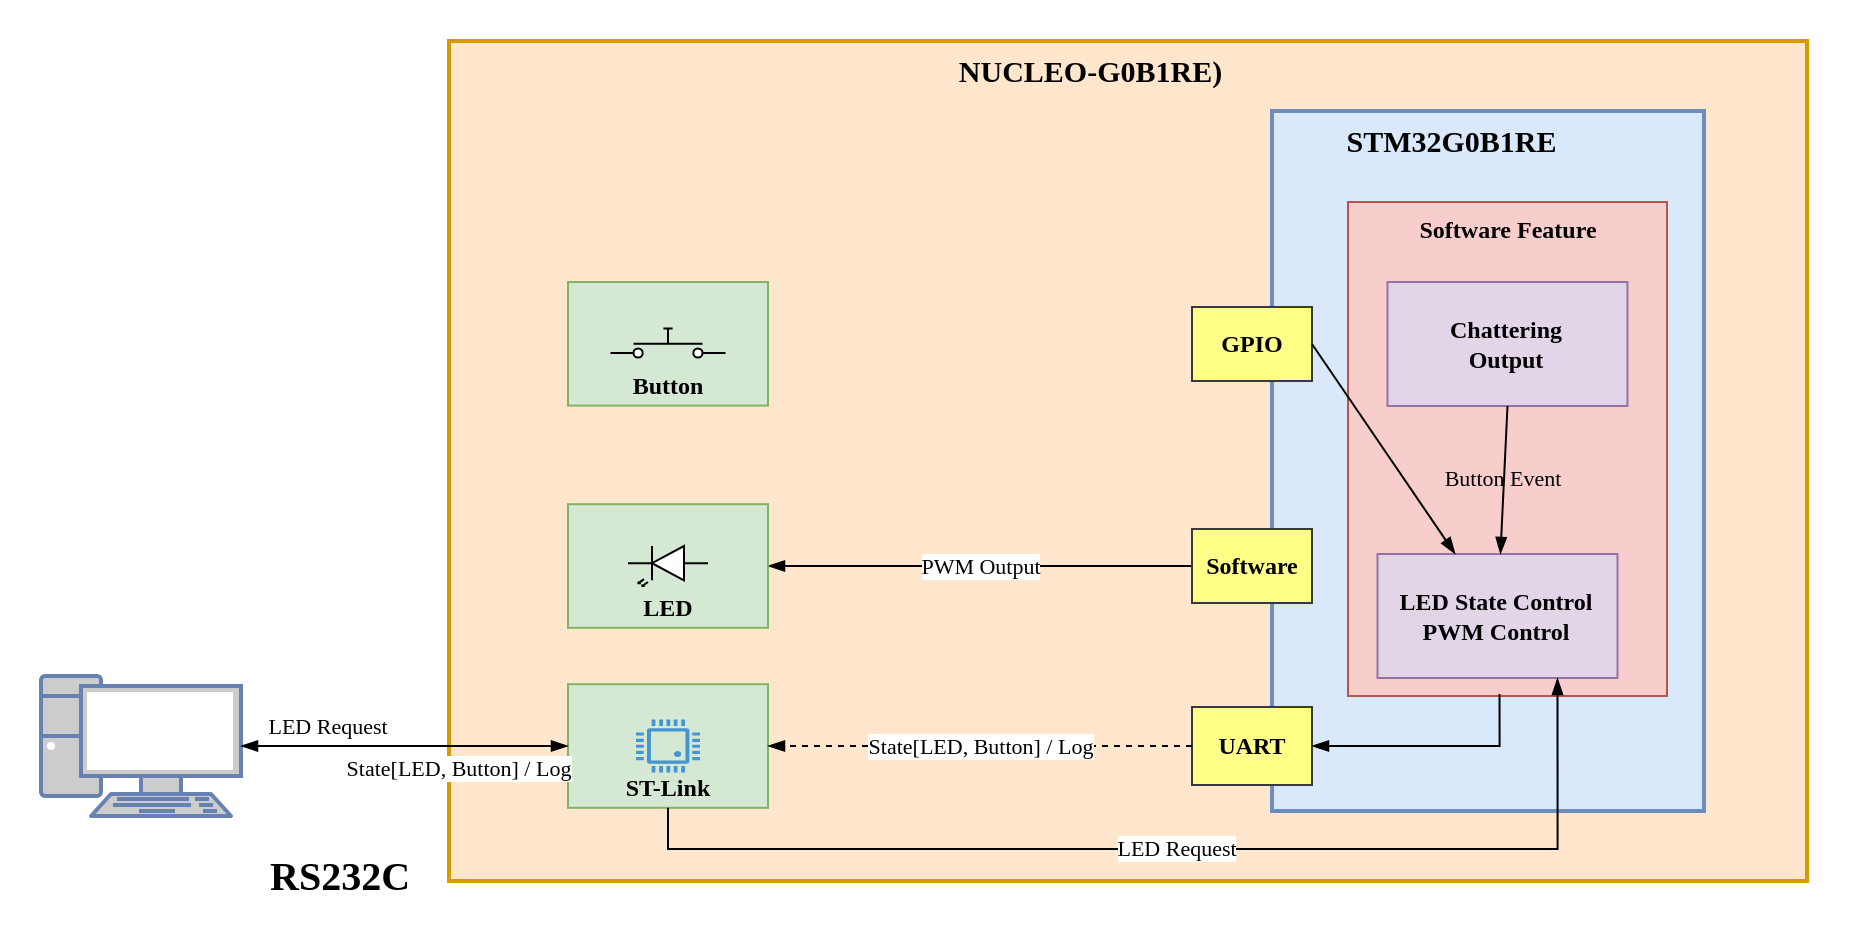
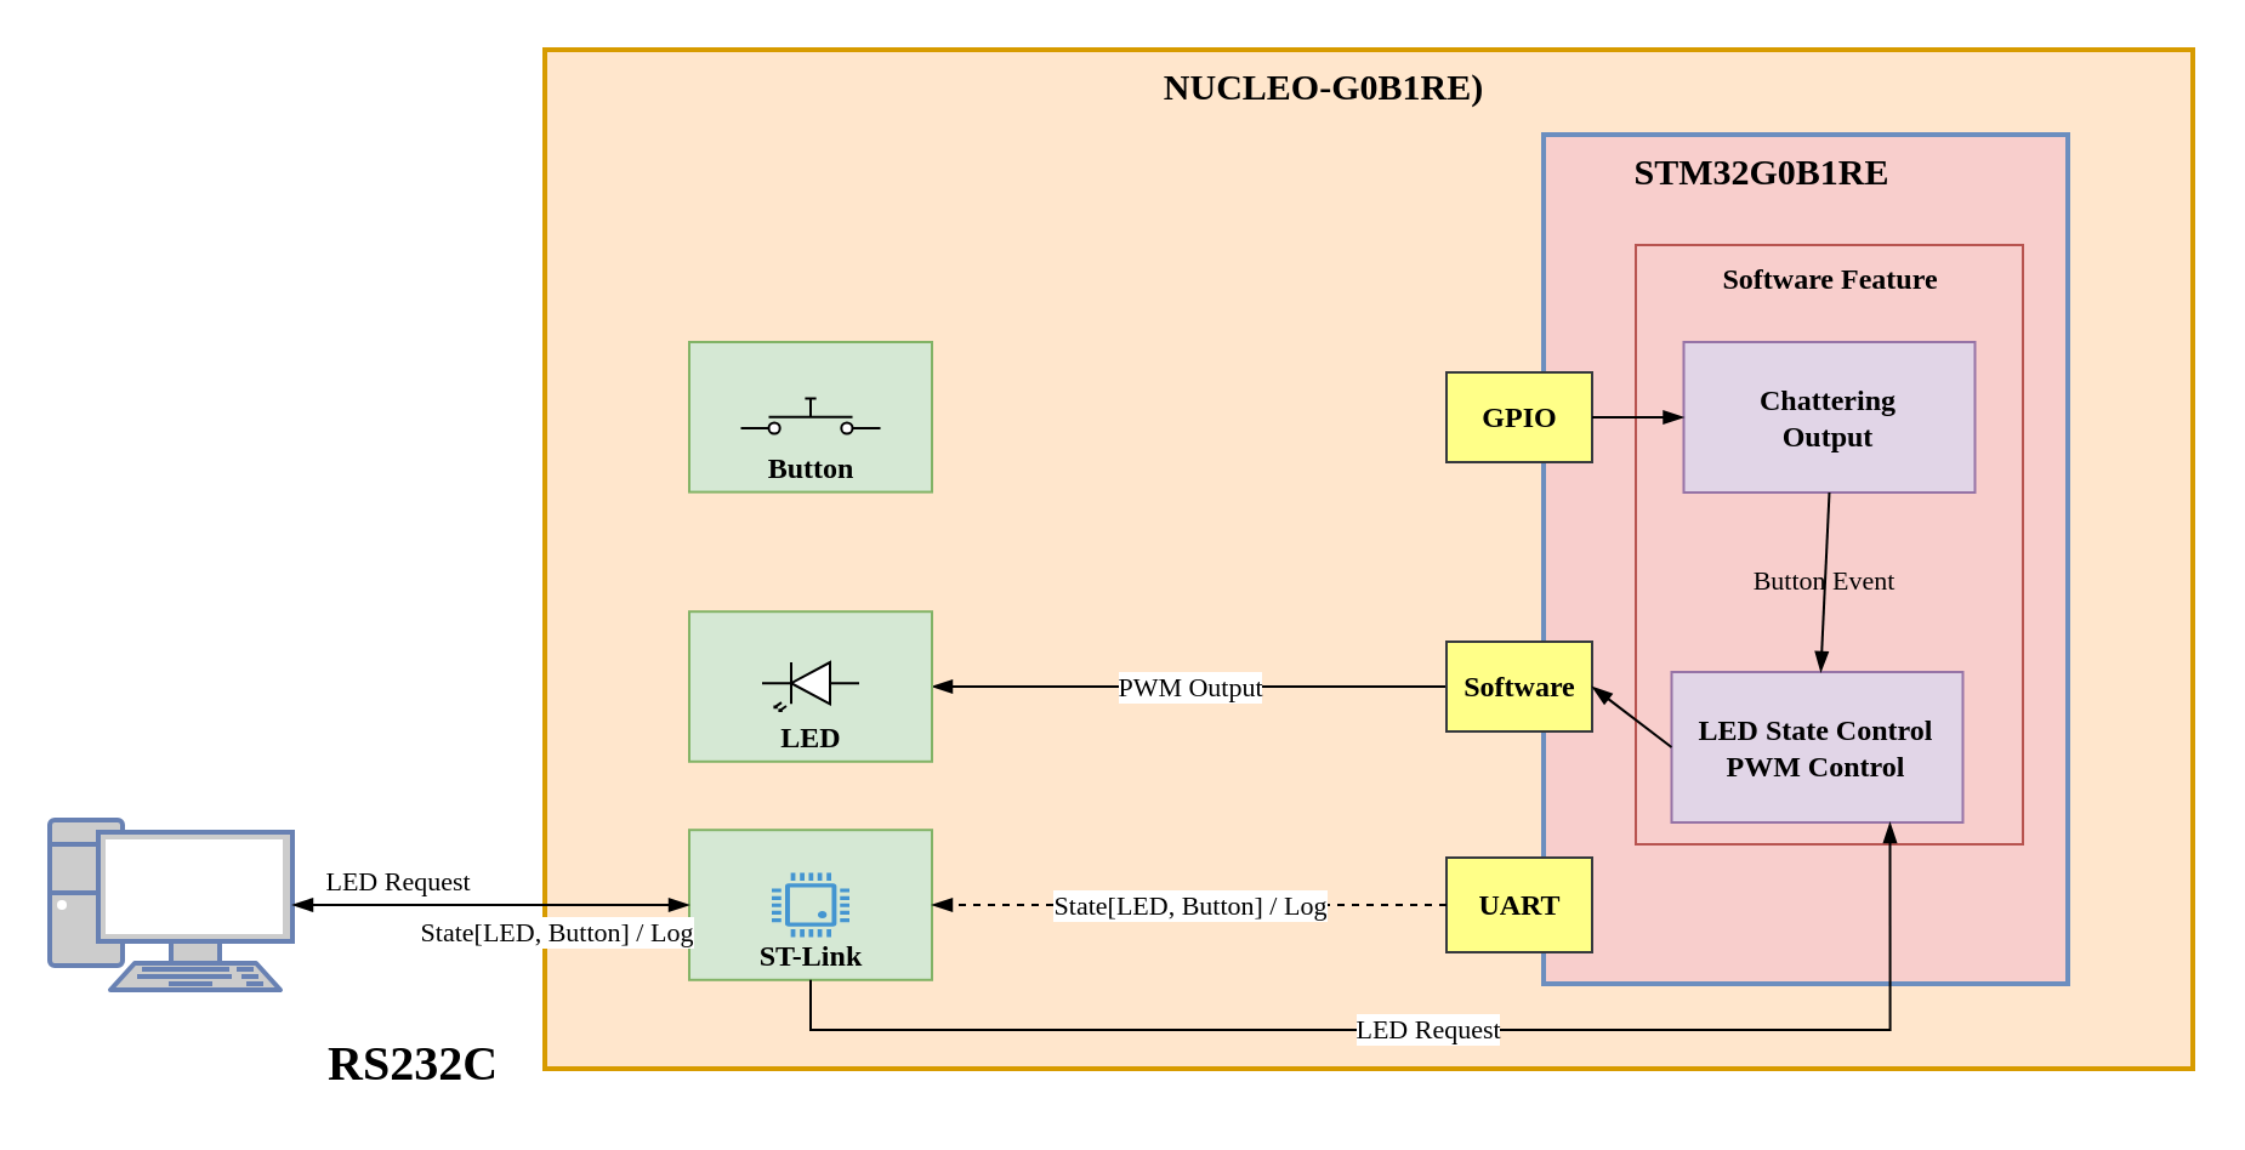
  <mxCell id="0" />
  <mxCell id="1" parent="0" />
  <mxCell id="2" value="&lt;div style=&quot;margin-top: 0pt; margin-bottom: 0pt; text-indent: -0.38in; font-size: 15px;&quot; class=&quot;O0&quot;&gt;&lt;span style=&quot;font-size: 15px; font-weight: bold;&quot;&gt;NUCLEO-G0B1RE)&lt;/span&gt;&lt;/div&gt;" style="rounded=0;whiteSpace=wrap;html=1;strokeWidth=2;align=center;horizontal=1;verticalAlign=top;fontSize=15;labelBackgroundColor=none;fontFamily=Calibri;fillColor=#ffe6cc;strokeColor=#d79b00;" parent="1" vertex="1"><mxGeometry x="224" y="20" width="679" height="420" as="geometry" /></mxCell>
- <mxCell id="3" value="&lt;div class=&quot;O0&quot; style=&quot;margin-top: 0pt; margin-bottom: 0pt; text-indent: -0.38in; font-size: 15px;&quot;&gt;&lt;div class=&quot;O0&quot; style=&quot;margin-top: 0pt; margin-bottom: 0pt; text-indent: -0.38in; font-size: 15px;&quot;&gt;&lt;span style=&quot;font-size: 15px; font-weight: bold;&quot;&gt;STM32G0B1RE&lt;/span&gt;&lt;/div&gt;&lt;/div&gt;" style="rounded=0;whiteSpace=wrap;html=1;strokeWidth=2;align=center;horizontal=1;verticalAlign=top;fontSize=15;labelBackgroundColor=none;fontFamily=Calibri;fillColor=#dae8fc;strokeColor=#6c8ebf;" parent="1" vertex="1"><mxGeometry x="635.5" y="55" width="216" height="350" as="geometry" /></mxCell>
+ <mxCell id="3" value="&lt;div class=&quot;O0&quot; style=&quot;margin-top: 0pt; margin-bottom: 0pt; text-indent: -0.38in; font-size: 15px;&quot;&gt;&lt;div class=&quot;O0&quot; style=&quot;margin-top: 0pt; margin-bottom: 0pt; text-indent: -0.38in; font-size: 15px;&quot;&gt;&lt;span style=&quot;font-size: 15px; font-weight: bold;&quot;&gt;STM32G0B1RE&lt;/span&gt;&lt;/div&gt;&lt;/div&gt;" style="rounded=0;whiteSpace=wrap;html=1;strokeWidth=2;align=center;horizontal=1;verticalAlign=top;fontSize=15;labelBackgroundColor=none;fontFamily=Calibri;fillColor=#f8cecc;strokeColor=#6c8ebf;" parent="1" vertex="1"><mxGeometry x="635.5" y="55" width="216" height="350" as="geometry" /></mxCell>
  <mxCell id="4" value="UART" style="rounded=0;whiteSpace=wrap;html=1;align=center;verticalAlign=middle;fontFamily=Calibri;fontStyle=1;fillColor=#ffff88;strokeColor=#36393d;" parent="1" vertex="1"><mxGeometry x="595.5" y="353" width="60" height="39" as="geometry" /></mxCell>
  <mxCell id="5" value="ST-Link" style="rounded=0;whiteSpace=wrap;html=1;fontFamily=Calibri;fontStyle=1;verticalAlign=bottom;fillColor=#d5e8d4;strokeColor=#82b366;" parent="1" vertex="1"><mxGeometry x="283.5" y="341.6" width="100" height="61.8" as="geometry" /></mxCell>
  <mxCell id="6" value="PWM Output" style="endArrow=blockThin;startArrow=none;html=1;rounded=0;entryX=1;entryY=0.5;entryDx=0;entryDy=0;exitX=0;exitY=0.5;exitDx=0;exitDy=0;strokeWidth=1;startFill=0;endFill=1;fontFamily=Calibri;" parent="1" source="14" target="12" edge="1"><mxGeometry width="50" height="50" relative="1" as="geometry"><mxPoint x="-3" y="527" as="sourcePoint" /><mxPoint x="-143" y="527" as="targetPoint" /></mxGeometry></mxCell>
  <mxCell id="7" value="Software Feature" style="rounded=0;whiteSpace=wrap;html=1;horizontal=1;verticalAlign=top;flipV=0;fontFamily=Calibri;fontStyle=1;fillColor=#f8cecc;strokeColor=#b85450;" parent="1" vertex="1"><mxGeometry x="673.5" y="100.5" width="159.5" height="247" as="geometry" /></mxCell>
  <mxCell id="8" value="Chattering&lt;div&gt;Output&lt;/div&gt;" style="rounded=0;whiteSpace=wrap;html=1;flipV=0;fontFamily=Calibri;fontStyle=1;fillColor=#e1d5e7;strokeColor=#9673a6;" parent="1" vertex="1"><mxGeometry x="693.25" y="140.5" width="120" height="62" as="geometry" /></mxCell>
  <mxCell id="9" value="LED State Control&lt;div&gt;PWM Control&lt;/div&gt;" style="rounded=0;whiteSpace=wrap;html=1;verticalAlign=middle;flipV=0;fontFamily=Calibri;fontStyle=1;fillColor=#e1d5e7;strokeColor=#9673a6;" parent="1" vertex="1"><mxGeometry x="688.25" y="276.5" width="120" height="62" as="geometry" /></mxCell>
  <mxCell id="10" value="Button Event" style="endArrow=blockThin;startArrow=none;html=1;rounded=0;exitX=0.5;exitY=1;exitDx=0;exitDy=0;strokeWidth=1;startFill=0;endFill=1;fontFamily=Calibri;labelBorderColor=none;labelBackgroundColor=none;" parent="1" source="8" target="9" edge="1"><mxGeometry width="50" height="50" relative="1" as="geometry"><mxPoint x="548" y="230.5" as="sourcePoint" /><mxPoint x="408" y="230.5" as="targetPoint" /></mxGeometry></mxCell>
  <mxCell id="11" value="Button" style="rounded=0;whiteSpace=wrap;html=1;fontFamily=Calibri;fontStyle=1;verticalAlign=bottom;fillColor=#d5e8d4;strokeColor=#82b366;" parent="1" vertex="1"><mxGeometry x="283.5" y="140.5" width="100" height="61.8" as="geometry" /></mxCell>
  <mxCell id="12" value="LED" style="rounded=0;whiteSpace=wrap;html=1;fontFamily=Calibri;fontStyle=1;verticalAlign=bottom;fillColor=#d5e8d4;strokeColor=#82b366;" parent="1" vertex="1"><mxGeometry x="283.5" y="251.6" width="100" height="61.8" as="geometry" /></mxCell>
  <mxCell id="13" value="GPIO" style="rounded=0;whiteSpace=wrap;html=1;align=center;verticalAlign=middle;fontFamily=Calibri;fontStyle=1;fillColor=#ffff88;strokeColor=#36393d;" parent="1" vertex="1"><mxGeometry x="595.5" y="153" width="60" height="37" as="geometry" /></mxCell>
  <mxCell id="14" value="Software" style="rounded=0;whiteSpace=wrap;html=1;align=center;verticalAlign=middle;fontFamily=Calibri;fontStyle=1;fillColor=#ffff88;strokeColor=#36393d;" parent="1" vertex="1"><mxGeometry x="595.5" y="264" width="60" height="37" as="geometry" /></mxCell>
  <mxCell id="15" value="State[LED, Button] / Log" style="endArrow=blockThin;startArrow=none;html=1;rounded=0;entryX=1;entryY=0.5;entryDx=0;entryDy=0;exitX=0;exitY=0.5;exitDx=0;exitDy=0;strokeWidth=1;startFill=0;endFill=1;fontFamily=Calibri;dashed=1;" parent="1" source="4" target="5" edge="1"><mxGeometry width="50" height="50" relative="1" as="geometry"><mxPoint x="570.5" y="153.9" as="sourcePoint" /><mxPoint x="413" y="136.9" as="targetPoint" /></mxGeometry></mxCell>
- <mxCell id="16" value="" style="endArrow=blockThin;startArrow=none;html=1;rounded=0;entryX=1;entryY=0.5;entryDx=0;entryDy=0;exitX=0.475;exitY=0.996;exitDx=0;exitDy=0;strokeWidth=1;startFill=0;endFill=1;fontFamily=Calibri;edgeStyle=orthogonalEdgeStyle;exitPerimeter=0;" parent="1" source="7" target="4" edge="1"><mxGeometry width="50" height="50" relative="1" as="geometry"><mxPoint x="605.5" y="156" as="sourcePoint" /><mxPoint x="425.5" y="155" as="targetPoint" /></mxGeometry></mxCell>
  <mxCell id="17" value="LED Request" style="endArrow=blockThin;startArrow=none;html=1;rounded=0;entryX=0.75;entryY=1;entryDx=0;entryDy=0;exitX=0.5;exitY=1;exitDx=0;exitDy=0;strokeWidth=1;startFill=0;endFill=1;fontFamily=Calibri;edgeStyle=orthogonalEdgeStyle;" parent="1" source="5" target="9" edge="1"><mxGeometry width="50" height="50" relative="1" as="geometry"><mxPoint x="616" y="383" as="sourcePoint" /><mxPoint x="446" y="383" as="targetPoint" /><Array as="points"><mxPoint x="386" y="424" /><mxPoint x="794" y="424" /></Array></mxGeometry></mxCell>
  <mxCell id="18" value="&lt;span style=&quot;font-size: 11px; text-wrap: nowrap; background-color: rgb(255, 255, 255);&quot;&gt;LED Request&lt;/span&gt;" style="text;html=1;align=center;verticalAlign=middle;whiteSpace=wrap;rounded=0;fontFamily=Calibri;" parent="1" vertex="1"><mxGeometry x="134" y="347.5" width="60" height="30" as="geometry" /></mxCell>
  <mxCell id="19" value="" style="fontColor=#0066CC;verticalAlign=top;verticalLabelPosition=bottom;labelPosition=center;align=center;html=1;outlineConnect=0;fillColor=#CCCCCC;strokeColor=#6881B3;gradientColor=none;gradientDirection=north;strokeWidth=2;shape=mxgraph.networks.pc;fontFamily=Calibri;" parent="1" vertex="1"><mxGeometry x="20" y="337.5" width="100" height="70" as="geometry" /></mxCell>
  <mxCell id="20" value="State[LED, Button] / Log" style="endArrow=blockThin;startArrow=blockThin;html=1;rounded=0;entryX=1;entryY=0.5;entryDx=0;entryDy=0;strokeWidth=1;startFill=1;endFill=1;fontFamily=Calibri;entryPerimeter=0;" parent="1" source="5" target="19" edge="1"><mxGeometry x="-0.333" y="11" width="50" height="50" relative="1" as="geometry"><mxPoint x="616" y="383" as="sourcePoint" /><mxPoint x="446" y="383" as="targetPoint" /><mxPoint as="offset" /></mxGeometry></mxCell>
  <mxCell id="21" value="RS232C" style="text;html=1;align=center;verticalAlign=middle;whiteSpace=wrap;rounded=0;fontFamily=Calibri;fontStyle=1;fontSize=20;" parent="1" vertex="1"><mxGeometry x="140" y="422" width="60" height="30" as="geometry" /></mxCell>
- <mxCell id="22" value="" style="endArrow=blockThin;startArrow=none;html=1;rounded=0;exitX=1;exitY=0.5;exitDx=0;exitDy=0;strokeWidth=1;startFill=0;endFill=1;fontFamily=Calibri;" parent="1" source="13" target="9" edge="1"><mxGeometry width="50" height="50" relative="1" as="geometry"><mxPoint x="435.5" y="182" as="sourcePoint" /><mxPoint x="605.5" y="182" as="targetPoint" /></mxGeometry></mxCell>
+ <mxCell id="22" value="" style="endArrow=blockThin;startArrow=none;html=1;rounded=0;entryX=0;entryY=0.5;entryDx=0;entryDy=0;exitX=1;exitY=0.5;exitDx=0;exitDy=0;strokeWidth=1;startFill=0;endFill=1;fontFamily=Calibri;" parent="1" source="13" target="8" edge="1"><mxGeometry width="50" height="50" relative="1" as="geometry"><mxPoint x="435.5" y="182" as="sourcePoint" /><mxPoint x="605.5" y="182" as="targetPoint" /></mxGeometry></mxCell>
+ <mxCell id="23" value="" style="endArrow=blockThin;startArrow=none;html=1;rounded=0;entryX=1;entryY=0.5;entryDx=0;entryDy=0;exitX=0;exitY=0.5;exitDx=0;exitDy=0;strokeWidth=1;startFill=0;endFill=1;fontFamily=Calibri;" parent="1" source="9" target="14" edge="1"><mxGeometry width="50" height="50" relative="1" as="geometry"><mxPoint x="665.5" y="179" as="sourcePoint" /><mxPoint x="706.5" y="179" as="targetPoint" /></mxGeometry></mxCell>
  <mxCell id="24" value="" style="html=1;shape=mxgraph.electrical.electro-mechanical.pushbutton;aspect=fixed;elSwitchState=off;" parent="1" vertex="1"><mxGeometry x="304.75" y="163.74" width="57.51" height="15.33" as="geometry" /></mxCell>
  <mxCell id="25" value="" style="verticalLabelPosition=bottom;shadow=0;dashed=0;align=center;html=1;verticalAlign=top;shape=mxgraph.electrical.opto_electronics.led_2;pointerEvents=1;direction=west;" parent="1" vertex="1"><mxGeometry x="313.5" y="272.5" width="40" height="20" as="geometry" /></mxCell>
  <mxCell id="26" value="" style="pointerEvents=1;shadow=0;dashed=0;html=1;strokeColor=none;fillColor=#4495D1;labelPosition=center;verticalLabelPosition=bottom;verticalAlign=top;align=center;outlineConnect=0;shape=mxgraph.veeam.cpu;" parent="1" vertex="1"><mxGeometry x="317.5" y="359.25" width="32" height="26.5" as="geometry" /></mxCell>
